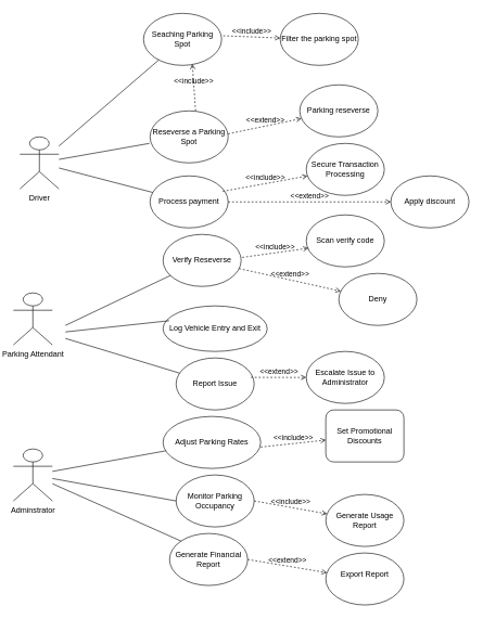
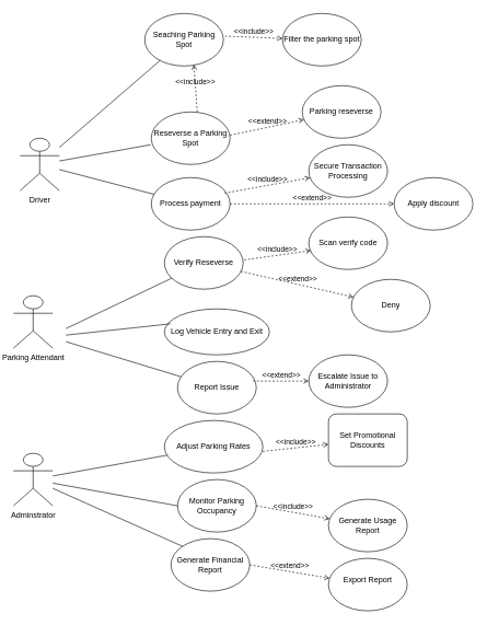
  <mxCell id="0" />
  <mxCell id="1" parent="0" />
  <mxCell id="2" value="Driver" style="shape=umlActor;verticalLabelPosition=bottom;verticalAlign=top;html=1;outlineConnect=0;" vertex="1" parent="1"><mxGeometry x="30" y="210" width="60" height="80" as="geometry" /></mxCell>
  <mxCell id="3" value="Adminstrator" style="shape=umlActor;verticalLabelPosition=bottom;verticalAlign=top;html=1;outlineConnect=0;" vertex="1" parent="1"><mxGeometry x="20" y="690" width="60" height="80" as="geometry" /></mxCell>
  <mxCell id="4" value="Parking Attendant" style="shape=umlActor;verticalLabelPosition=bottom;verticalAlign=top;html=1;outlineConnect=0;" vertex="1" parent="1"><mxGeometry x="20" y="450" width="60" height="80" as="geometry" /></mxCell>
  <mxCell id="5" value="Seaching Parking Spot" style="ellipse;whiteSpace=wrap;html=1;" vertex="1" parent="1"><mxGeometry x="220" y="20" width="120" height="80" as="geometry" /></mxCell>
  <mxCell id="6" value="Reseverse a Parking Spot" style="ellipse;whiteSpace=wrap;html=1;" vertex="1" parent="1"><mxGeometry x="230" y="170" width="120" height="80" as="geometry" /></mxCell>
  <mxCell id="7" value="Verify Reseverse" style="ellipse;whiteSpace=wrap;html=1;" vertex="1" parent="1"><mxGeometry x="250" y="360" width="120" height="80" as="geometry" /></mxCell>
  <mxCell id="8" value="Log Vehicle Entry and Exit" style="ellipse;whiteSpace=wrap;html=1;" vertex="1" parent="1"><mxGeometry x="250" y="470" width="160" height="70" as="geometry" /></mxCell>
  <mxCell id="9" value="Adjust Parking Rates" style="ellipse;whiteSpace=wrap;html=1;" vertex="1" parent="1"><mxGeometry x="250" y="640" width="150" height="80" as="geometry" /></mxCell>
  <mxCell id="10" value="Generate Financial Report" style="ellipse;whiteSpace=wrap;html=1;" vertex="1" parent="1"><mxGeometry x="260" y="820" width="120" height="80" as="geometry" /></mxCell>
  <mxCell id="11" value="" style="endArrow=none;html=1;rounded=0;" edge="1" parent="1" source="2" target="5"><mxGeometry width="50" height="50" relative="1" as="geometry"><mxPoint x="320" y="570" as="sourcePoint" /><mxPoint x="370" y="520" as="targetPoint" /></mxGeometry></mxCell>
  <mxCell id="12" value="" style="endArrow=none;html=1;rounded=0;entryX=-0.008;entryY=0.625;entryDx=0;entryDy=0;entryPerimeter=0;" edge="1" parent="1" source="2" target="6"><mxGeometry width="50" height="50" relative="1" as="geometry"><mxPoint x="320" y="570" as="sourcePoint" /><mxPoint x="370" y="520" as="targetPoint" /></mxGeometry></mxCell>
  <mxCell id="13" value="" style="endArrow=none;html=1;rounded=0;" edge="1" parent="1" target="7"><mxGeometry width="50" height="50" relative="1" as="geometry"><mxPoint x="100" y="500" as="sourcePoint" /><mxPoint x="360" y="600" as="targetPoint" /></mxGeometry></mxCell>
  <mxCell id="14" value="" style="endArrow=none;html=1;rounded=0;entryX=0.058;entryY=0.325;entryDx=0;entryDy=0;entryPerimeter=0;" edge="1" parent="1" target="8"><mxGeometry width="50" height="50" relative="1" as="geometry"><mxPoint x="100" y="510" as="sourcePoint" /><mxPoint x="360" y="600" as="targetPoint" /></mxGeometry></mxCell>
  <mxCell id="15" value="" style="endArrow=none;html=1;rounded=0;" edge="1" parent="1" source="3" target="9"><mxGeometry width="50" height="50" relative="1" as="geometry"><mxPoint x="310" y="740" as="sourcePoint" /><mxPoint x="360" y="690" as="targetPoint" /></mxGeometry></mxCell>
  <mxCell id="16" value="" style="endArrow=none;html=1;rounded=0;entryX=0;entryY=0;entryDx=0;entryDy=0;" edge="1" parent="1" source="3" target="10"><mxGeometry width="50" height="50" relative="1" as="geometry"><mxPoint x="310" y="740" as="sourcePoint" /><mxPoint x="360" y="690" as="targetPoint" /></mxGeometry></mxCell>
  <mxCell id="17" value="Process payment" style="ellipse;whiteSpace=wrap;html=1;" vertex="1" parent="1"><mxGeometry x="230" y="270" width="120" height="80" as="geometry" /></mxCell>
  <mxCell id="18" value="" style="endArrow=none;html=1;rounded=0;" edge="1" parent="1" source="17" target="2"><mxGeometry width="50" height="50" relative="1" as="geometry"><mxPoint x="340" y="290" as="sourcePoint" /><mxPoint x="390" y="240" as="targetPoint" /></mxGeometry></mxCell>
  <mxCell id="19" value="Report Issue" style="ellipse;whiteSpace=wrap;html=1;" vertex="1" parent="1"><mxGeometry x="270" y="550" width="120" height="80" as="geometry" /></mxCell>
  <mxCell id="20" value="" style="endArrow=none;html=1;rounded=0;" edge="1" parent="1" target="19"><mxGeometry width="50" height="50" relative="1" as="geometry"><mxPoint x="100" y="520" as="sourcePoint" /><mxPoint x="390" y="660" as="targetPoint" /></mxGeometry></mxCell>
  <mxCell id="21" value="Monitor Parking Occupancy" style="ellipse;whiteSpace=wrap;html=1;" vertex="1" parent="1"><mxGeometry x="270" y="730" width="120" height="80" as="geometry" /></mxCell>
  <mxCell id="22" value="" style="endArrow=none;html=1;rounded=0;exitX=0;exitY=0.5;exitDx=0;exitDy=0;" edge="1" parent="1" source="21" target="3"><mxGeometry width="50" height="50" relative="1" as="geometry"><mxPoint x="340" y="710" as="sourcePoint" /><mxPoint x="390" y="660" as="targetPoint" /></mxGeometry></mxCell>
  <mxCell id="23" value="Filter the parking spot" style="ellipse;whiteSpace=wrap;html=1;" vertex="1" parent="1"><mxGeometry x="430" y="20" width="120" height="80" as="geometry" /></mxCell>
  <mxCell id="24" value="&amp;lt;&amp;lt;include&amp;gt;&amp;gt;" style="html=1;verticalAlign=bottom;labelBackgroundColor=none;endArrow=open;endFill=0;dashed=1;rounded=0;exitX=1.021;exitY=0.431;exitDx=0;exitDy=0;exitPerimeter=0;" edge="1" parent="1" source="5" target="23"><mxGeometry width="160" relative="1" as="geometry"><mxPoint x="410" y="130" as="sourcePoint" /><mxPoint x="570" y="130" as="targetPoint" /></mxGeometry></mxCell>
  <mxCell id="25" value="&amp;lt;&amp;lt;include&amp;gt;&amp;gt;" style="html=1;verticalAlign=bottom;labelBackgroundColor=none;endArrow=open;endFill=0;dashed=1;rounded=0;exitX=0.583;exitY=0;exitDx=0;exitDy=0;exitPerimeter=0;entryX=0.625;entryY=0.973;entryDx=0;entryDy=0;entryPerimeter=0;" edge="1" parent="1" source="6" target="5"><mxGeometry width="160" relative="1" as="geometry"><mxPoint x="410" y="130" as="sourcePoint" /><mxPoint x="570" y="130" as="targetPoint" /></mxGeometry></mxCell>
  <mxCell id="26" value="Secure Transaction Processing" style="ellipse;whiteSpace=wrap;html=1;" vertex="1" parent="1"><mxGeometry x="470" y="220" width="120" height="80" as="geometry" /></mxCell>
  <mxCell id="27" value="&amp;lt;&amp;lt;include&amp;gt;&amp;gt;" style="html=1;verticalAlign=bottom;labelBackgroundColor=none;endArrow=open;endFill=0;dashed=1;rounded=0;exitX=0.931;exitY=0.296;exitDx=0;exitDy=0;exitPerimeter=0;" edge="1" parent="1" source="17" target="26"><mxGeometry width="160" relative="1" as="geometry"><mxPoint x="410" y="130" as="sourcePoint" /><mxPoint x="570" y="130" as="targetPoint" /></mxGeometry></mxCell>
  <mxCell id="28" value="Scan verify code" style="ellipse;whiteSpace=wrap;html=1;" vertex="1" parent="1"><mxGeometry x="470" y="330" width="120" height="80" as="geometry" /></mxCell>
  <mxCell id="29" value="&amp;lt;&amp;lt;include&amp;gt;&amp;gt;" style="html=1;verticalAlign=bottom;labelBackgroundColor=none;endArrow=open;endFill=0;dashed=1;rounded=0;exitX=1.014;exitY=0.442;exitDx=0;exitDy=0;exitPerimeter=0;entryX=0.028;entryY=0.64;entryDx=0;entryDy=0;entryPerimeter=0;" edge="1" parent="1" source="7" target="28"><mxGeometry width="160" relative="1" as="geometry"><mxPoint x="410" y="550" as="sourcePoint" /><mxPoint x="570" y="550" as="targetPoint" /></mxGeometry></mxCell>
  <mxCell id="30" value="Set Promotional Discounts" style="whiteSpace=wrap;html=1;rounded=1;" vertex="1" parent="1"><mxGeometry x="500" y="630" width="120" height="80" as="geometry" /></mxCell>
  <mxCell id="31" value="&amp;lt;&amp;lt;include&amp;gt;&amp;gt;" style="html=1;verticalAlign=bottom;labelBackgroundColor=none;endArrow=open;endFill=0;dashed=1;rounded=0;exitX=1;exitY=0.588;exitDx=0;exitDy=0;exitPerimeter=0;" edge="1" parent="1" source="9" target="30"><mxGeometry width="160" relative="1" as="geometry"><mxPoint x="410" y="710" as="sourcePoint" /><mxPoint x="570" y="710" as="targetPoint" /></mxGeometry></mxCell>
  <mxCell id="32" value="&lt;span data-end=&quot;2328&quot; data-start=&quot;2305&quot;&gt;Generate Usage Report&lt;/span&gt;" style="ellipse;whiteSpace=wrap;html=1;" vertex="1" parent="1"><mxGeometry x="500" y="760" width="120" height="80" as="geometry" /></mxCell>
  <mxCell id="33" value="&amp;lt;&amp;lt;include&amp;gt;&amp;gt;" style="html=1;verticalAlign=bottom;labelBackgroundColor=none;endArrow=open;endFill=0;dashed=1;rounded=0;exitX=1;exitY=0.5;exitDx=0;exitDy=0;" edge="1" parent="1" source="21" target="32"><mxGeometry width="160" relative="1" as="geometry"><mxPoint x="410" y="710" as="sourcePoint" /><mxPoint x="570" y="710" as="targetPoint" /></mxGeometry></mxCell>
  <mxCell id="34" value="&amp;lt;&amp;lt;extend&amp;gt;&amp;gt;" style="html=1;verticalAlign=bottom;labelBackgroundColor=none;endArrow=open;endFill=0;dashed=1;rounded=0;exitX=1;exitY=0.442;exitDx=0;exitDy=0;exitPerimeter=0;" edge="1" parent="1" source="6" target="35"><mxGeometry width="160" relative="1" as="geometry"><mxPoint x="410" y="210" as="sourcePoint" /><mxPoint x="480" y="180" as="targetPoint" /></mxGeometry></mxCell>
  <mxCell id="35" value="Parking reseverse" style="ellipse;whiteSpace=wrap;html=1;" vertex="1" parent="1"><mxGeometry x="460" y="130" width="120" height="80" as="geometry" /></mxCell>
  <mxCell id="36" value="&amp;lt;&amp;lt;extend&amp;gt;&amp;gt;" style="html=1;verticalAlign=bottom;labelBackgroundColor=none;endArrow=open;endFill=0;dashed=1;rounded=0;exitX=1;exitY=0.5;exitDx=0;exitDy=0;" edge="1" parent="1" source="17" target="37"><mxGeometry width="160" relative="1" as="geometry"><mxPoint x="410" y="210" as="sourcePoint" /><mxPoint x="600" y="320" as="targetPoint" /></mxGeometry></mxCell>
  <mxCell id="37" value="Apply discount" style="ellipse;whiteSpace=wrap;html=1;" vertex="1" parent="1"><mxGeometry x="600" y="270" width="120" height="80" as="geometry" /></mxCell>
  <mxCell id="38" value="&amp;lt;&amp;lt;extend&amp;gt;&amp;gt;" style="html=1;verticalAlign=bottom;labelBackgroundColor=none;endArrow=open;endFill=0;dashed=1;rounded=0;" edge="1" parent="1" source="7" target="39"><mxGeometry width="160" relative="1" as="geometry"><mxPoint x="410" y="550" as="sourcePoint" /><mxPoint x="560" y="460" as="targetPoint" /></mxGeometry></mxCell>
- <mxCell id="39" value="Deny" style="ellipse;whiteSpace=wrap;html=1;" vertex="1" parent="1"><mxGeometry x="520" y="420" width="120" height="80" as="geometry" /></mxCell>
+ <mxCell id="39" value="Deny" style="ellipse;whiteSpace=wrap;html=1;" vertex="1" parent="1"><mxGeometry x="535" y="425" width="120" height="80" as="geometry" /></mxCell>
  <mxCell id="40" value="&amp;lt;&amp;lt;extend&amp;gt;&amp;gt;" style="html=1;verticalAlign=bottom;labelBackgroundColor=none;endArrow=open;endFill=0;dashed=1;rounded=0;exitX=0.958;exitY=0.374;exitDx=0;exitDy=0;exitPerimeter=0;" edge="1" parent="1" source="19" target="41"><mxGeometry width="160" relative="1" as="geometry"><mxPoint x="410" y="550" as="sourcePoint" /><mxPoint x="530" y="540" as="targetPoint" /></mxGeometry></mxCell>
  <mxCell id="41" value="&lt;span data-end=&quot;1911&quot; data-start=&quot;1878&quot;&gt;Escalate Issue to Administrator&lt;/span&gt;" style="ellipse;whiteSpace=wrap;html=1;" vertex="1" parent="1"><mxGeometry x="470" y="540" width="120" height="80" as="geometry" /></mxCell>
  <mxCell id="42" value="&amp;lt;&amp;lt;extend&amp;gt;&amp;gt;" style="html=1;verticalAlign=bottom;labelBackgroundColor=none;endArrow=open;endFill=0;dashed=1;rounded=0;exitX=1;exitY=0.5;exitDx=0;exitDy=0;" edge="1" parent="1" source="10" target="43"><mxGeometry width="160" relative="1" as="geometry"><mxPoint x="320" y="800" as="sourcePoint" /><mxPoint x="490" y="860" as="targetPoint" /></mxGeometry></mxCell>
  <mxCell id="43" value="&lt;span style=&quot;&quot; data-end=&quot;2511&quot; data-start=&quot;2496&quot;&gt;Export Report&lt;/span&gt;&lt;div&gt;&lt;br/&gt;&lt;/div&gt;" style="ellipse;whiteSpace=wrap;html=1;" vertex="1" parent="1"><mxGeometry x="500" y="850" width="120" height="80" as="geometry" /></mxCell>
